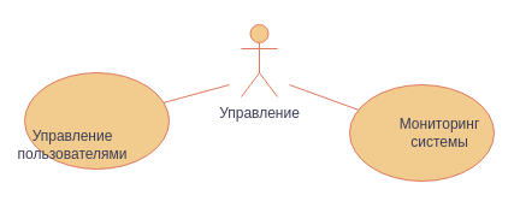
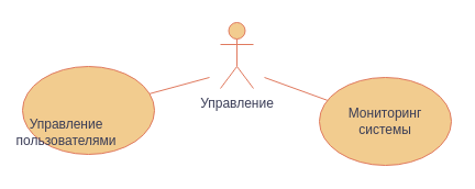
  <mxCell id="0" />
  <mxCell id="1" parent="0" />
  <mxCell id="2" value="Управление" style="shape=umlActor;verticalLabelPosition=bottom;verticalAlign=top;html=1;outlineConnect=0;rounded=0;labelBackgroundColor=none;fillColor=#F2CC8F;strokeColor=#E07A5F;fontColor=#393C56;" vertex="1" parent="1"><mxGeometry x="200" y="20" width="30" height="60" as="geometry" /></mxCell>
  <mxCell id="3" value="" style="endArrow=none;html=1;rounded=0;labelBackgroundColor=none;strokeColor=#E07A5F;fontColor=default;" edge="1" parent="1" target="6"><mxGeometry width="50" height="50" relative="1" as="geometry"><mxPoint x="190" y="70" as="sourcePoint" /><mxPoint x="190" y="90" as="targetPoint" /></mxGeometry></mxCell>
  <mxCell id="4" value="" style="endArrow=none;html=1;rounded=0;labelBackgroundColor=none;strokeColor=#E07A5F;fontColor=default;" edge="1" parent="1" target="9"><mxGeometry width="50" height="50" relative="1" as="geometry"><mxPoint x="240" y="70" as="sourcePoint" /><mxPoint x="320" y="50" as="targetPoint" /></mxGeometry></mxCell>
  <mxCell id="5" value="" style="group;rounded=0;labelBackgroundColor=none;fontColor=#393C56;" connectable="0" vertex="1" parent="1"><mxGeometry x="20" y="60" width="120" height="80" as="geometry" /></mxCell>
  <mxCell id="6" value="" style="ellipse;whiteSpace=wrap;html=1;rounded=0;labelBackgroundColor=none;fillColor=#F2CC8F;strokeColor=#E07A5F;fontColor=#393C56;" vertex="1" parent="5"><mxGeometry width="120" height="80" as="geometry" /></mxCell>
  <mxCell id="7" value="Управление пользователями" style="text;html=1;align=center;verticalAlign=middle;whiteSpace=wrap;rounded=0;labelBackgroundColor=none;fontColor=#393C56;" vertex="1" parent="5"><mxGeometry x="10" y="45" width="60" height="30" as="geometry" /></mxCell>
  <mxCell id="8" value="" style="group;rounded=0;labelBackgroundColor=none;fontColor=#393C56;" connectable="0" vertex="1" parent="1"><mxGeometry x="290" y="70" width="120" height="80" as="geometry" /></mxCell>
  <mxCell id="9" value="" style="ellipse;whiteSpace=wrap;html=1;rounded=0;labelBackgroundColor=none;fillColor=#F2CC8F;strokeColor=#E07A5F;fontColor=#393C56;" vertex="1" parent="8"><mxGeometry width="120" height="80" as="geometry" /></mxCell>
- <mxCell id="10" value="Мониторинг системы" style="text;html=1;align=center;verticalAlign=middle;whiteSpace=wrap;rounded=0;labelBackgroundColor=none;fontColor=#393C56;" vertex="1" parent="8"><mxGeometry x="45" y="25" width="60" height="30" as="geometry" /></mxCell>
+ <mxCell id="10" value="Мониторинг системы" style="text;html=1;align=center;verticalAlign=middle;whiteSpace=wrap;rounded=0;labelBackgroundColor=none;fontColor=#393C56;" vertex="1" parent="8"><mxGeometry x="30" y="25" width="60" height="30" as="geometry" /></mxCell>
